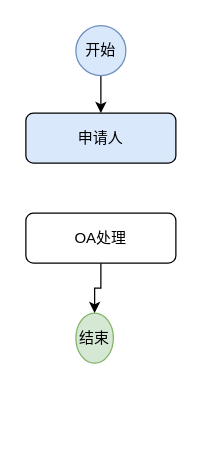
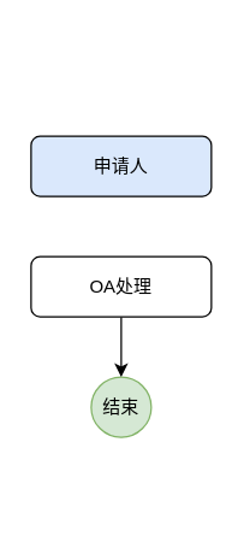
  <mxCell id="0" />
  <mxCell id="1" parent="0" />
  <mxCell id="2" value="申请人" style="rounded=1;whiteSpace=wrap;html=1;fontSize=12;glass=0;strokeWidth=1;shadow=0;fillColor=#dae8fc;" vertex="1" parent="1"><mxGeometry x="20" y="90" width="120" height="40" as="geometry" /></mxCell>
- <mxCell id="3" style="edgeStyle=orthogonalEdgeStyle;rounded=0;orthogonalLoop=1;jettySize=auto;html=1;exitX=0.5;exitY=1;exitDx=0;exitDy=0;entryX=0.5;entryY=0;entryDx=0;entryDy=0;" edge="1" parent="1" source="4" target="2"><mxGeometry relative="1" as="geometry" /></mxCell>
- <mxCell id="4" value="开始" style="ellipse;whiteSpace=wrap;html=1;aspect=fixed;fillColor=#dae8fc;strokeColor=#6c8ebf;" vertex="1" parent="1"><mxGeometry x="60" y="20" width="40" height="40" as="geometry" /></mxCell>
- <mxCell id="5" value="结束" style="ellipse;whiteSpace=wrap;html=1;aspect=fixed;fillColor=#d5e8d4;strokeColor=#82b366;" vertex="1" parent="1"><mxGeometry x="60" y="250" width="30" height="40" as="geometry" /></mxCell>
+ <mxCell id="5" value="结束" style="ellipse;whiteSpace=wrap;html=1;aspect=fixed;fillColor=#d5e8d4;strokeColor=#82b366;" vertex="1" parent="1"><mxGeometry x="60" y="250" width="40" height="40" as="geometry" /></mxCell>
  <mxCell id="6" value="&lt;mxGraphModel&gt;&lt;root&gt;&lt;mxCell id=“0”/&gt;&lt;mxCell id=“1” parent=“0”/&gt;&lt;mxCell id=“2” value=“直线领导” style=“rounded=1;whiteSpace=wrap;html=1;fontSize=12;glass=0;strokeWidth=1;shadow=0;” vertex=“1” parent=“1”&gt;&lt;mxGeometry x=“160” y=“140” width=“120” height=“40” as=“geometry”/&gt;&lt;/mxCell&gt;&lt;/root&gt;&lt;/mxGraphModel&gt;" style="text;whiteSpace=wrap;html=1;" vertex="1" parent="1"><mxGeometry x="80" y="300" width="60" height="50" as="geometry" /></mxCell>
  <mxCell id="7" style="edgeStyle=orthogonalEdgeStyle;rounded=0;orthogonalLoop=1;jettySize=auto;html=1;exitX=0.5;exitY=1;exitDx=0;exitDy=0;entryX=0.5;entryY=0;entryDx=0;entryDy=0;" edge="1" parent="1" source="8" target="5"><mxGeometry relative="1" as="geometry" /></mxCell>
  <mxCell id="8" value="OA处理" style="rounded=1;whiteSpace=wrap;html=1;fontSize=12;glass=0;strokeWidth=1;shadow=0;" vertex="1" parent="1"><mxGeometry x="20" y="170" width="120" height="40" as="geometry" /></mxCell>
